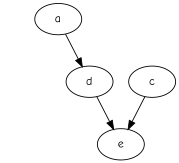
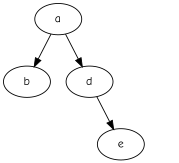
  digraph {
    fontname="Comic Neue"
    node [Weight=3 fontname="Comic Neue"]
    edge [Weight=2 fontname="Comic Neue"]
    a [Weight=2]
+   b
    d
-   c [Weight=4]
    e [Weight=1]
+   a -> b
    a -> d
    d -> e
-   c -> e
  }
